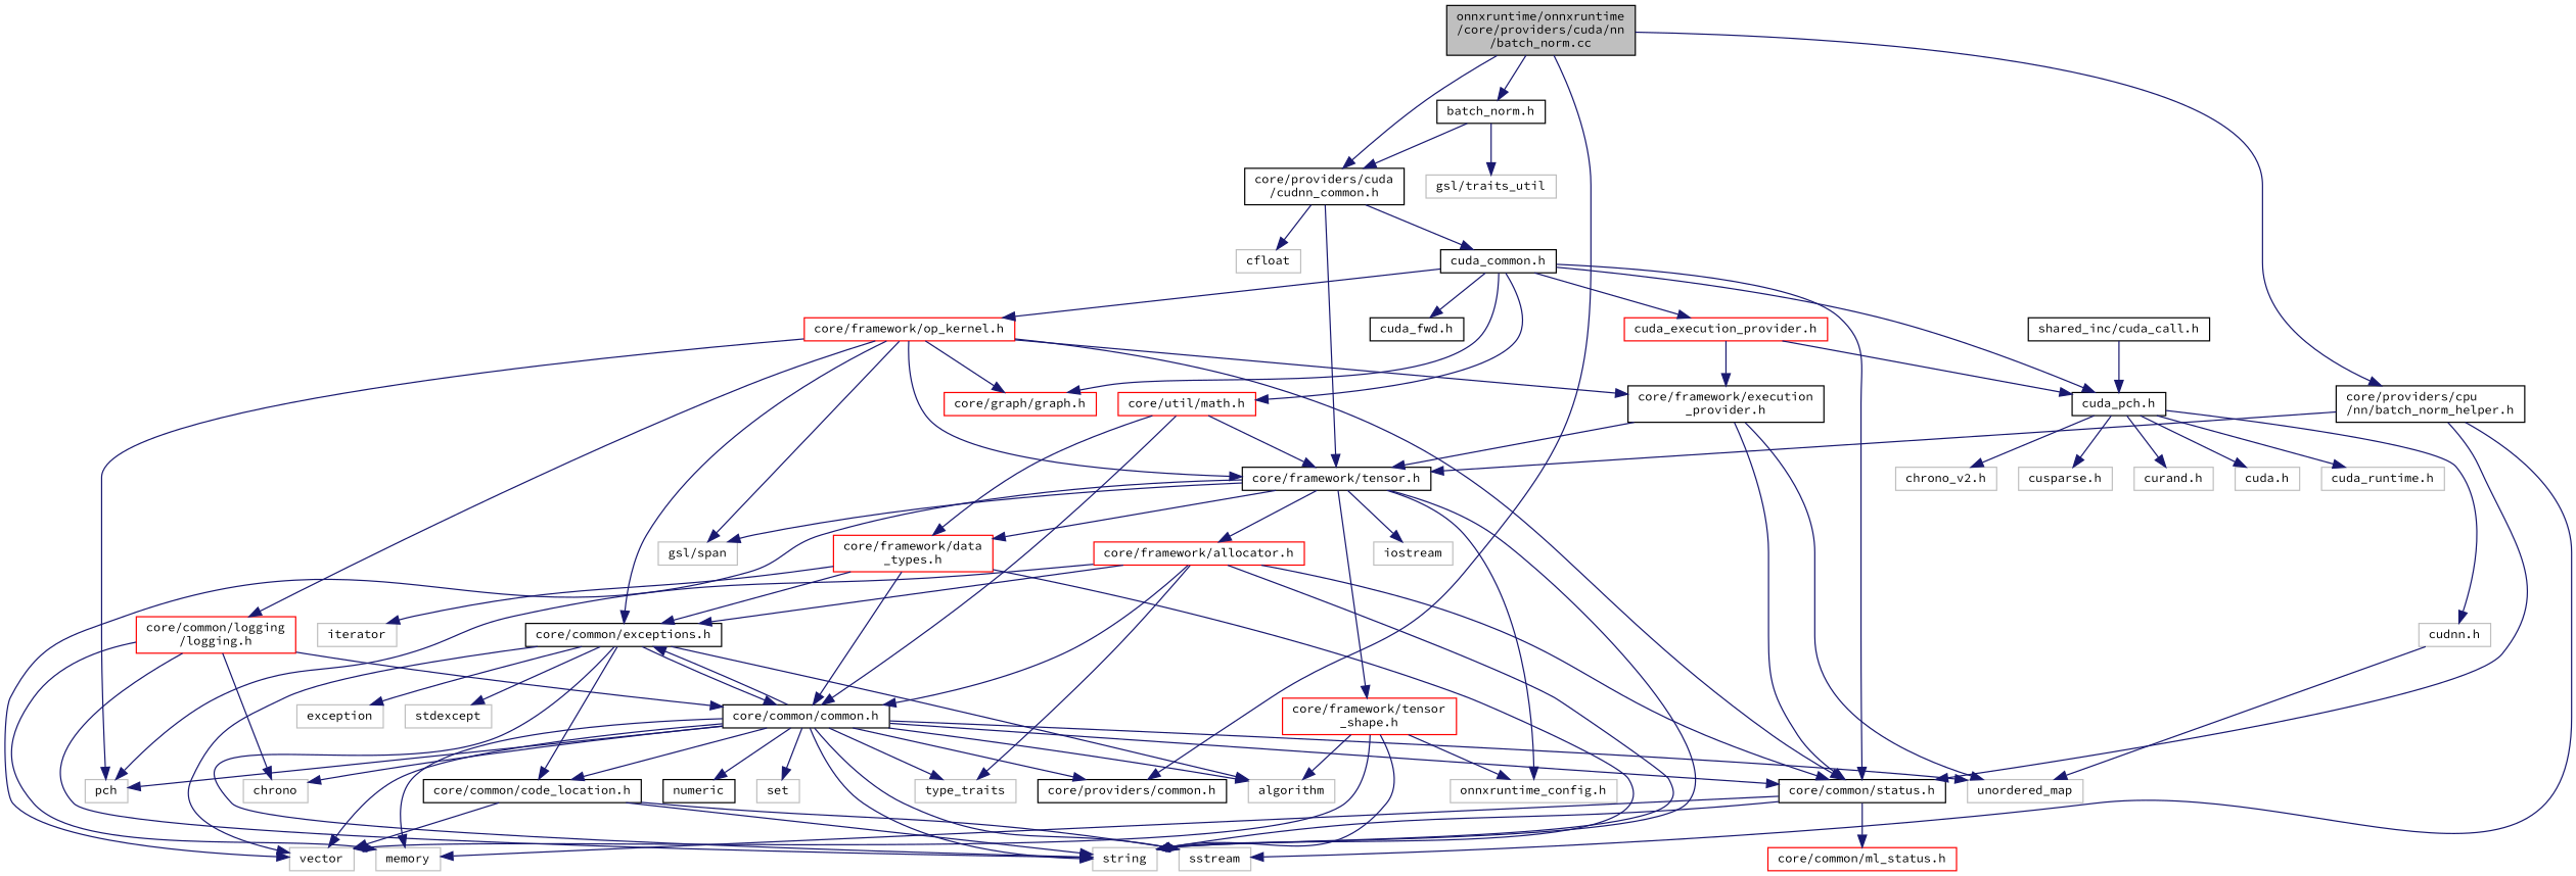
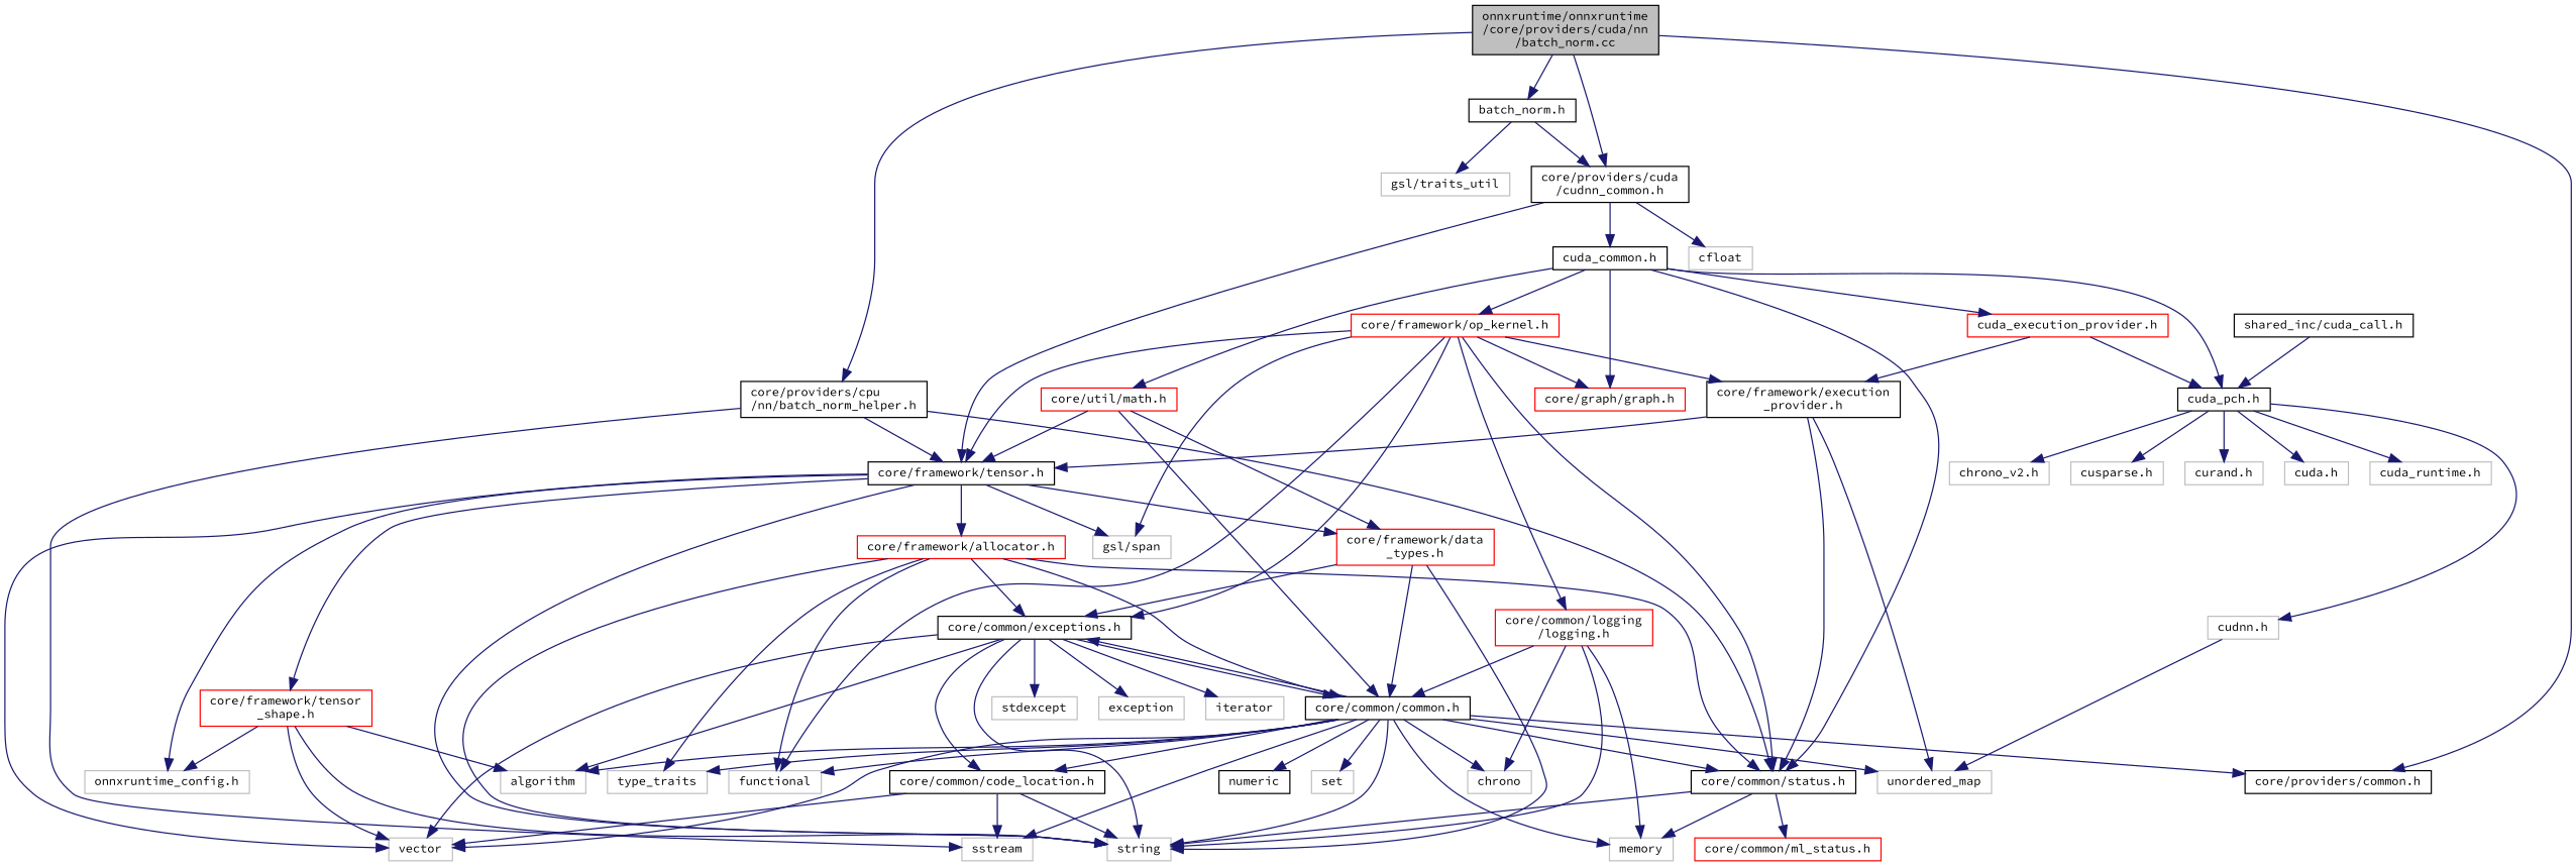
  digraph {
    fontname="Source Code Pro"
    node [color=grey75 fillcolor=white fontname="Source Code Pro" fontsize=10 shape=record style=filled]
    edge [color=midnightblue fontname="Source Code Pro" fontsize=10 labelfontname=Helvetica labelfontsize=10 style=solid]
    n1 [color=black fillcolor=grey75 fontcolor=black height=0.2 label="onnxruntime/onnxruntime\l/core/providers/cuda/nn\l/batch_norm.cc" width=0.4]
    n2 [color=black height=0.2 label="batch_norm.h" width=0.4]
    n3 [color=black height=0.2 label="core/providers/cuda\l/cudnn_common.h" width=0.4]
    n4 [color=black height=0.2 label="core/providers/common.h" width=0.4]
    n5 [color=black height=0.2 label="core/providers/cpu\l/nn/batch_norm_helper.h" width=0.4]
    n6 [height=0.2 label="gsl/traits_util" width=0.4]
    n7 [color=black height=0.2 label="cuda_common.h" width=0.4]
    n8 [color=black height=0.2 label="core/framework/tensor.h" width=0.4]
    n9 [height=0.2 label=cfloat width=0.4]
    n10 [color=black height=0.2 label="core/common/status.h" width=0.4]
    n11 [height=0.2 label=sstream width=0.4]
    n12 [color=black height=0.2 label="cuda_pch.h" width=0.4]
    n13 [color=red height=0.2 label="core/framework/op_kernel.h" width=0.4]
    n14 [color=red height=0.2 label="core/graph/graph.h" width=0.4]
    n15 [color=red height=0.2 label="cuda_execution_provider.h" width=0.4]
    n16 [color=red height=0.2 label="core/util/math.h" width=0.4]
-   n17 [color=black height=0.2 label="cuda_fwd.h" width=0.4]
    n18 [height=0.2 label=string width=0.4]
    n19 [height=0.2 label="gsl/span" width=0.4]
    n20 [height=0.2 label=vector width=0.4]
-   n21 [height=0.2 label=iostream width=0.4]
    n22 [color=red height=0.2 label="core/framework/allocator.h" width=0.4]
    n23 [color=red height=0.2 label="core/framework/data\l_types.h" width=0.4]
    n24 [color=red height=0.2 label="core/framework/tensor\l_shape.h" width=0.4]
    n25 [height=0.2 label="onnxruntime_config.h" width=0.4]
    n26 [height=0.2 label="cuda.h" width=0.4]
    n27 [height=0.2 label="cuda_runtime.h" width=0.4]
    n28 [height=0.2 label="chrono_v2.h" width=0.4]
    n29 [height=0.2 label="cusparse.h" width=0.4]
    n30 [height=0.2 label="curand.h" width=0.4]
    n31 [height=0.2 label="cudnn.h" width=0.4]
    n32 [height=0.2 label=memory width=0.4]
    n33 [color=red height=0.2 label="core/common/ml_status.h" width=0.4]
-   n34 [height=0.2 label=pch width=0.4]
+   n34 [height=0.2 label=functional width=0.4]
    n35 [color=black height=0.2 label="core/common/exceptions.h" width=0.4]
    n36 [color=red height=0.2 label="core/common/logging\l/logging.h" width=0.4]
    n37 [color=black height=0.2 label="core/framework/execution\l_provider.h" width=0.4]
    n38 [color=black height=0.2 label="shared_inc/cuda_call.h" width=0.4]
    n39 [color=black height=0.2 label="core/common/common.h" width=0.4]
    n40 [height=0.2 label=unordered_map width=0.4]
    n41 [height=0.2 label=algorithm width=0.4]
    n42 [height=0.2 label=exception width=0.4]
    n43 [height=0.2 label=iterator width=0.4]
    n44 [height=0.2 label=stdexcept width=0.4]
    n45 [color=black height=0.2 label="core/common/code_location.h" width=0.4]
    n46 [height=0.2 label=chrono width=0.4]
    n47 [color=black height=0.2 label=numeric width=0.4]
    n48 [height=0.2 label=set width=0.4]
    n49 [height=0.2 label=type_traits width=0.4]
    n1 -> n2
    n1 -> n3
    n1 -> n4
    n1 -> n5
    n2 -> n3
    n2 -> n6
    n3 -> n7
    n3 -> n8
    n3 -> n9
    n5 -> n8
    n5 -> n10
    n5 -> n11
    n7 -> n10
    n7 -> n12
    n7 -> n13
    n7 -> n14
    n7 -> n15
    n7 -> n16
-   n7 -> n17
    n8 -> n18
    n8 -> n19
    n8 -> n20
-   n8 -> n21
    n8 -> n22
    n8 -> n23
    n8 -> n24
    n8 -> n25
    n10 -> n18
    n10 -> n32
    n10 -> n33
    n12 -> n26
    n12 -> n27
    n12 -> n28
    n12 -> n29
    n12 -> n30
    n12 -> n31
    n13 -> n8
    n13 -> n10
    n13 -> n14
    n13 -> n19
    n13 -> n34
    n13 -> n35
    n13 -> n36
    n13 -> n37
    n15 -> n12
    n15 -> n37
    n16 -> n8
    n16 -> n23
    n16 -> n39
    n22 -> n10
    n22 -> n18
    n22 -> n34
    n22 -> n35
    n22 -> n39
    n22 -> n49
    n23 -> n18
    n23 -> n35
    n23 -> n39
    n24 -> n18
    n24 -> n20
    n24 -> n25
    n24 -> n41
    n31 -> n40
    n35 -> n18
    n35 -> n20
    n35 -> n39
    n35 -> n41
    n35 -> n42
-   n23 -> n43
+   n35 -> n43
    n35 -> n44
    n35 -> n45
    n36 -> n18
    n36 -> n32
    n36 -> n39
    n36 -> n46
    n37 -> n8
    n37 -> n10
    n37 -> n40
    n38 -> n12
    n39 -> n4
    n39 -> n10
    n39 -> n11
    n39 -> n18
    n39 -> n20
    n39 -> n32
    n39 -> n34
    n39 -> n35
    n39 -> n40
    n39 -> n41
    n39 -> n45
    n39 -> n46
    n39 -> n47
    n39 -> n48
    n39 -> n49
    n45 -> n11
    n45 -> n18
    n45 -> n20
  }
